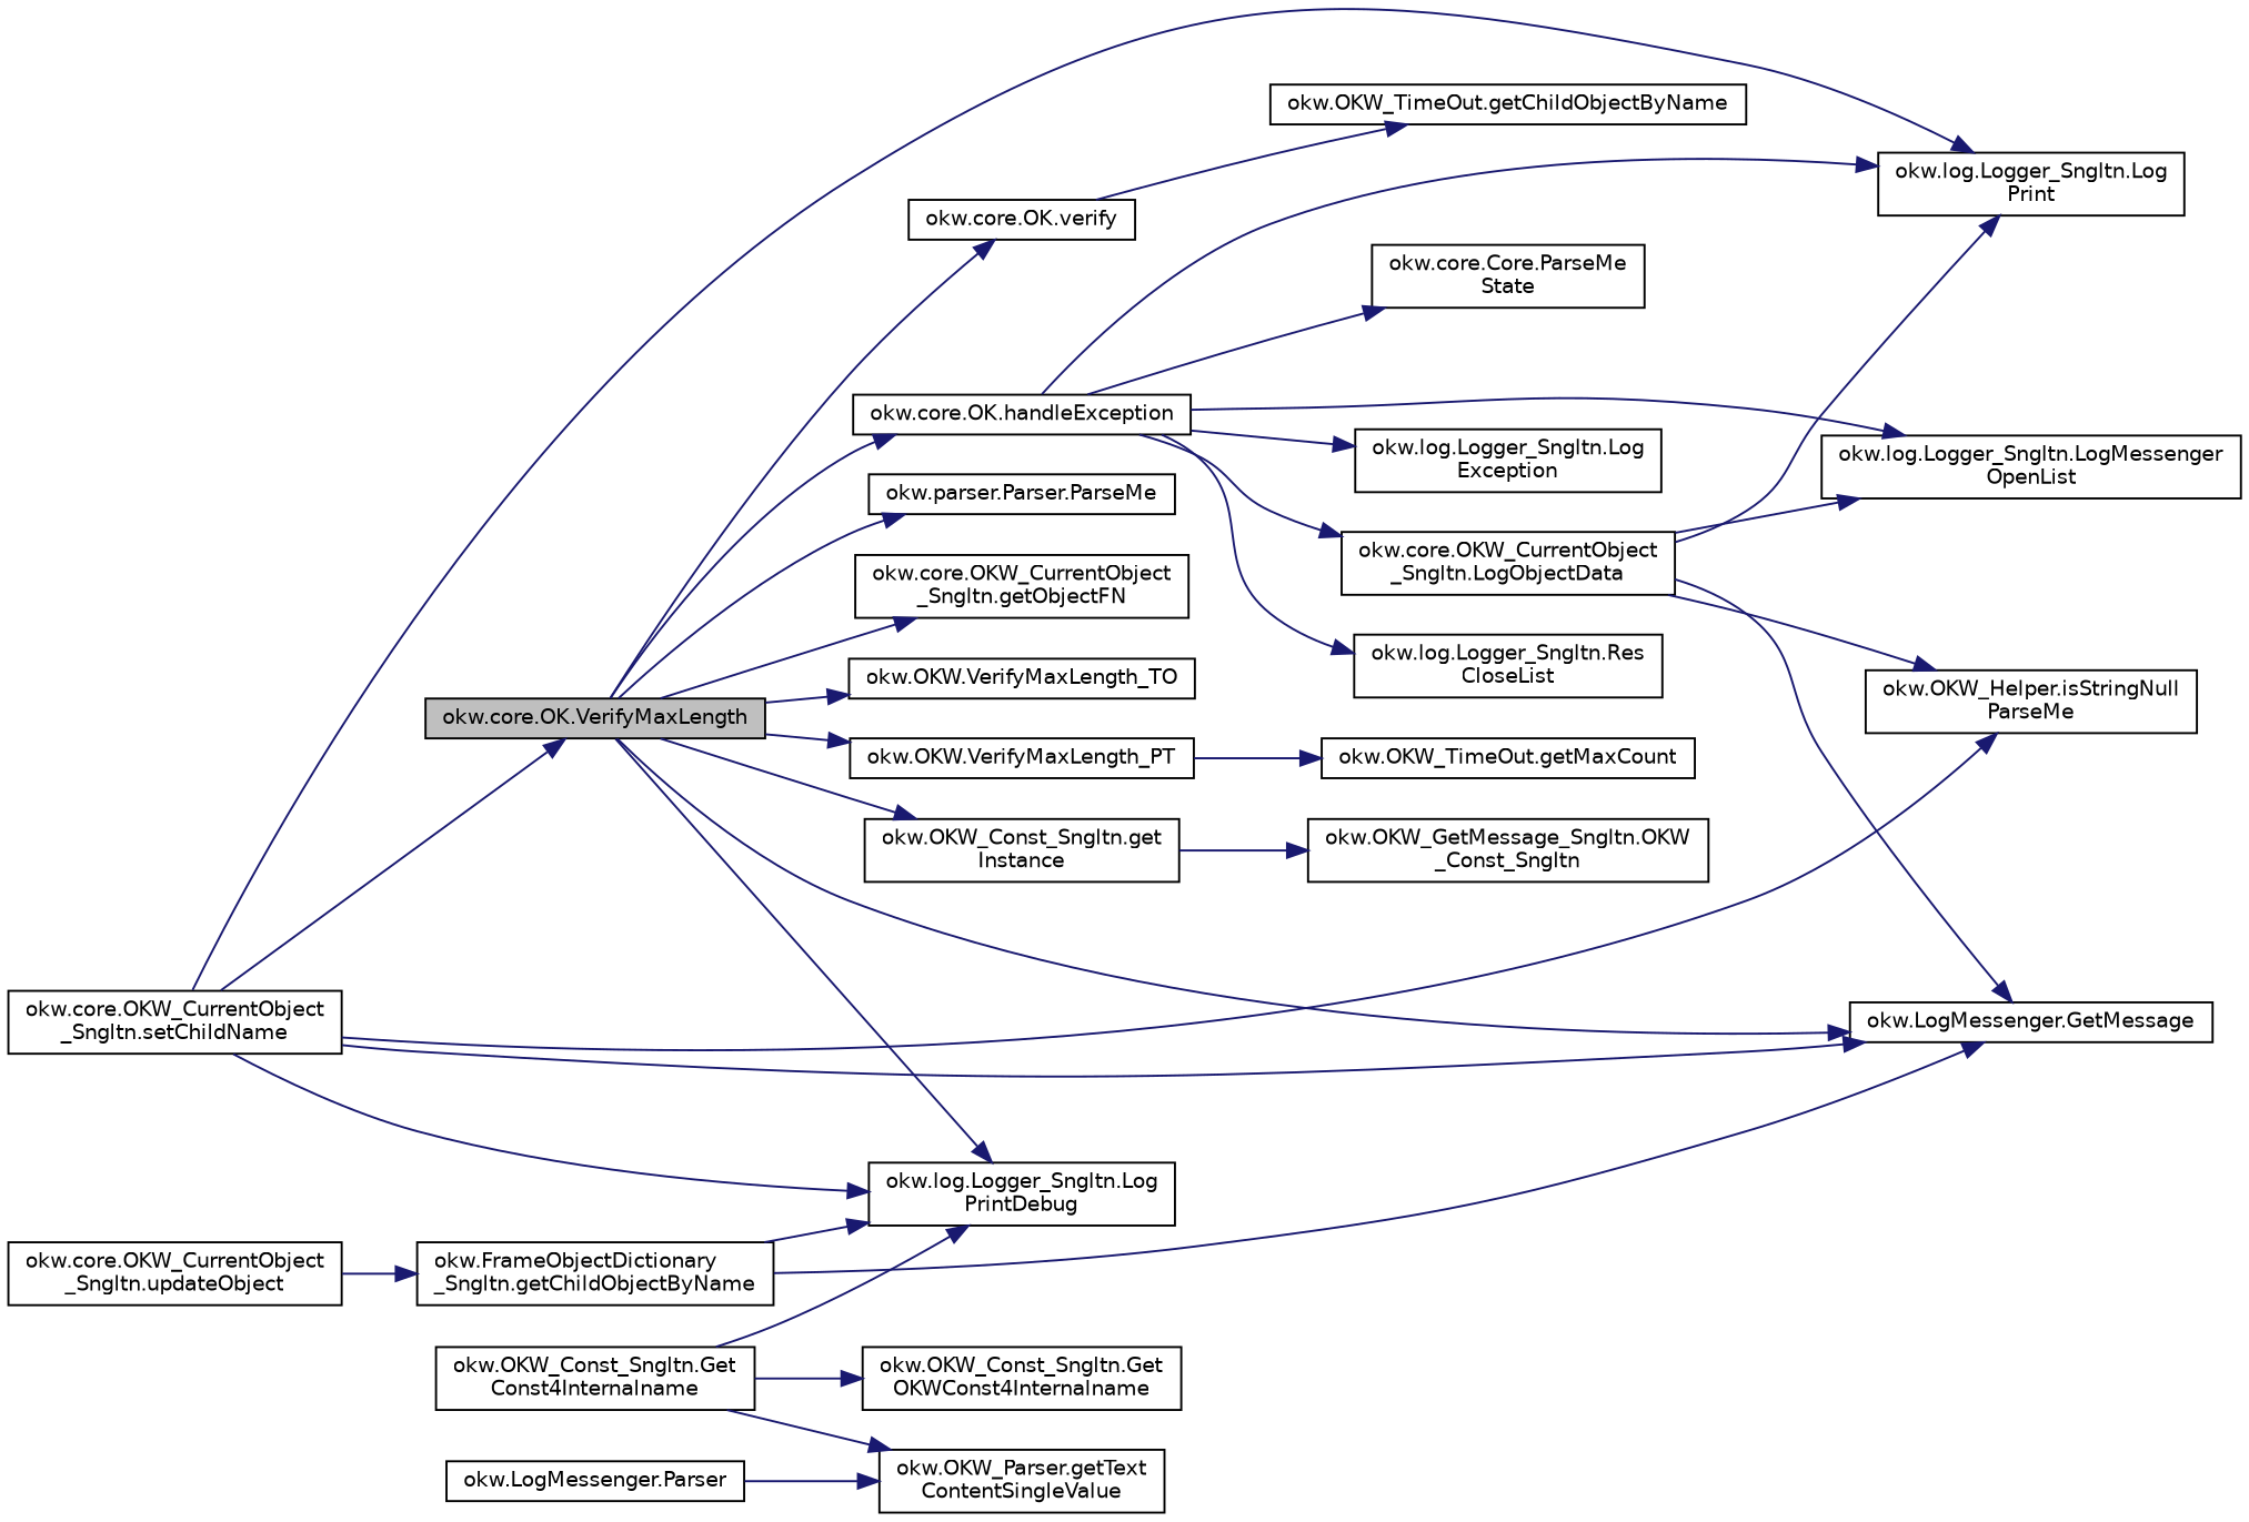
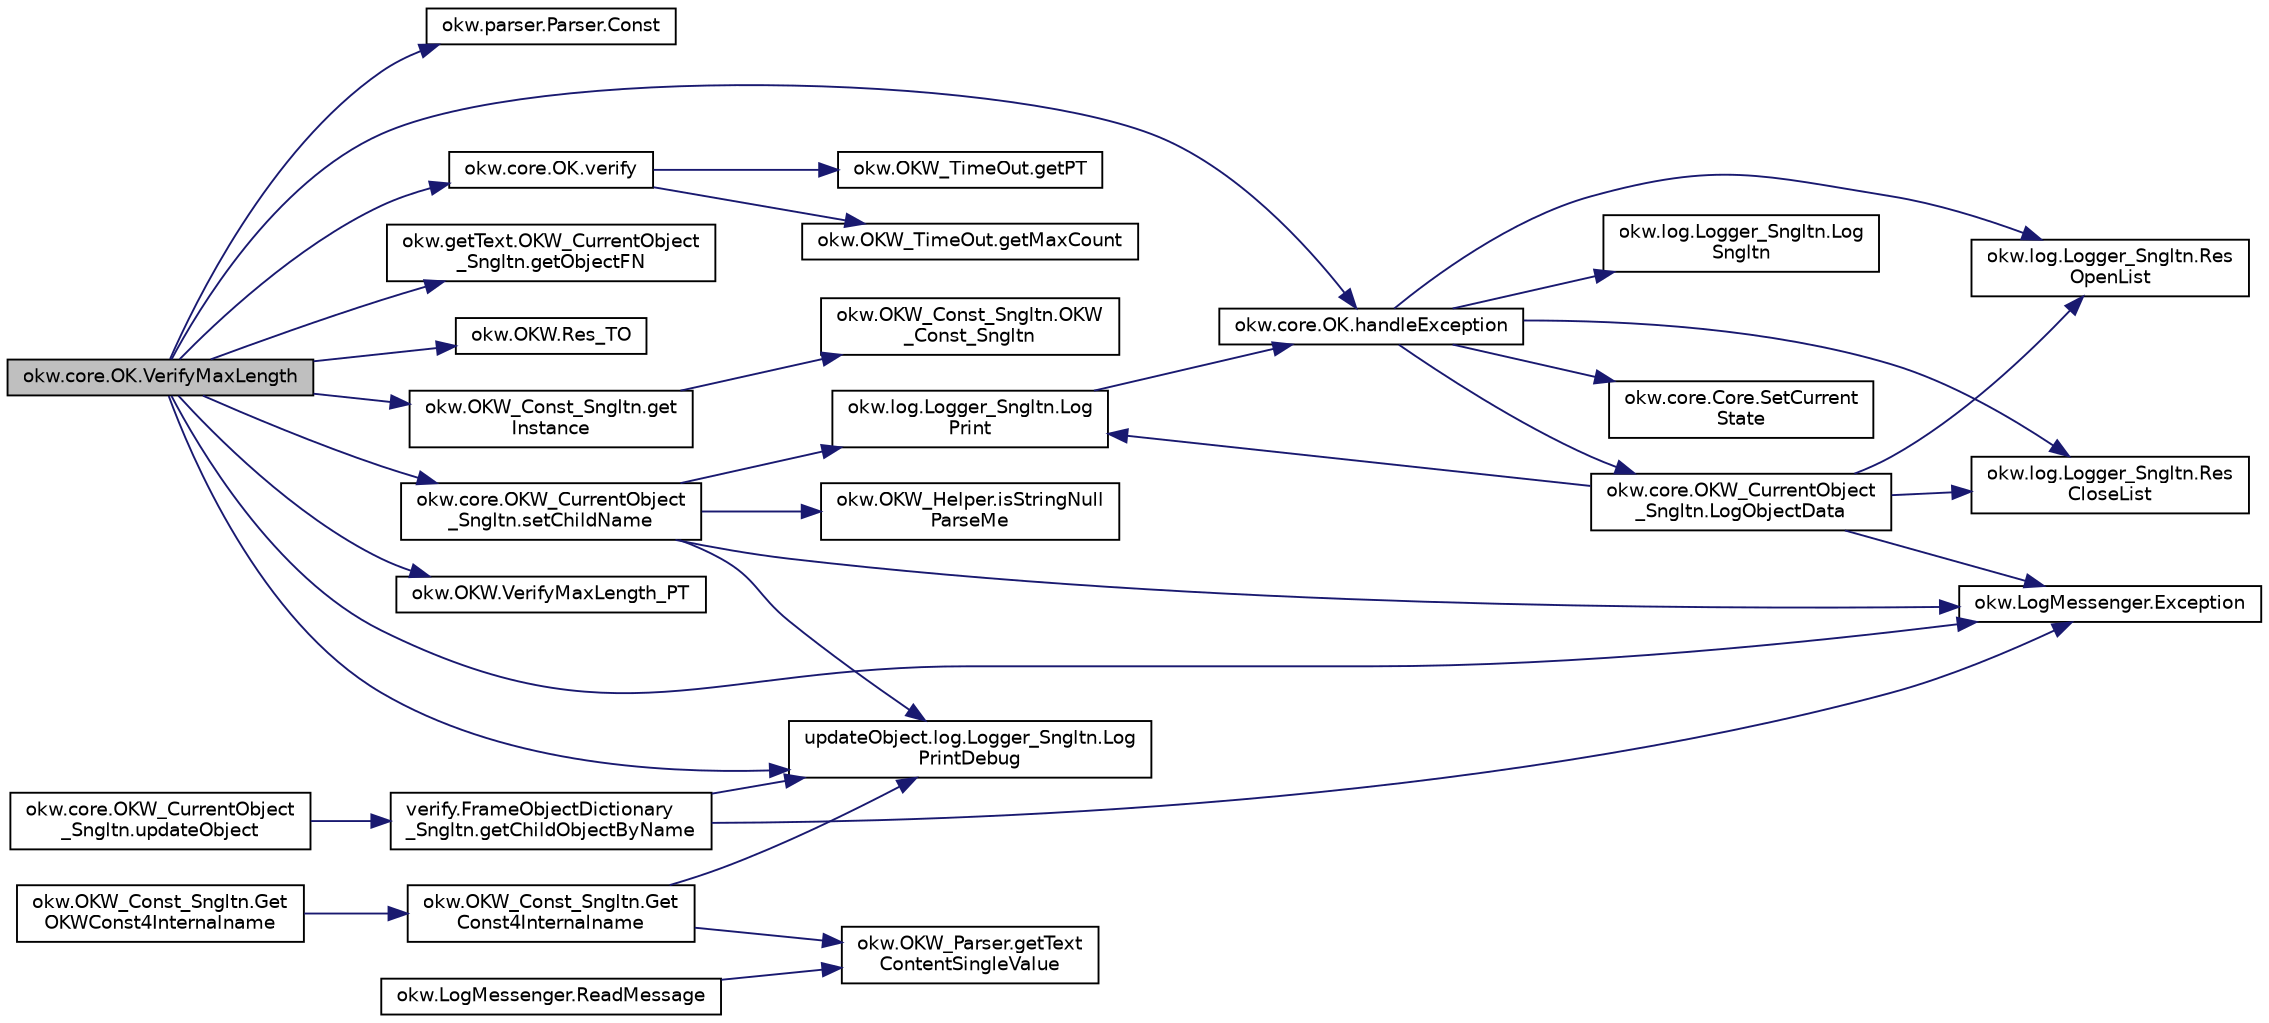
  digraph {
    rankdir=LR
    node [color=black fillcolor=white fontname=Helvetica fontsize=10 shape=record style=filled]
    edge [color=midnightblue fontname=Helvetica fontsize=10 labelfontname=Helvetica labelfontsize=10 style=solid]
    n1 [fillcolor=grey75 fontcolor=black height=0.2 label="okw.core.OK.VerifyMaxLength" width=0.4]
    n2 [height=0.2 label="okw.OKW_Const_Sngltn.get\lInstance" width=0.4]
-   n3 [height=0.2 label="okw.log.Logger_Sngltn.Log\lPrintDebug" width=0.4]
-   n4 [height=0.2 label="okw.LogMessenger.GetMessage" width=0.4]
-   n5 [height=0.2 label="okw.parser.Parser.ParseMe" width=0.4]
+   n3 [height=0.2 label="updateObject.log.Logger_Sngltn.Log\lPrintDebug" width=0.4]
+   n4 [height=0.2 label="okw.LogMessenger.Exception" width=0.4]
+   n5 [height=0.2 label="okw.parser.Parser.Const" width=0.4]
    n6 [height=0.2 label="okw.core.OKW_CurrentObject\l_Sngltn.setChildName" width=0.4]
-   n7 [height=0.2 label="okw.core.OKW_CurrentObject\l_Sngltn.getObjectFN" width=0.4]
-   n8 [height=0.2 label="okw.OKW.VerifyMaxLength_TO" width=0.4]
+   n7 [height=0.2 label="okw.getText.OKW_CurrentObject\l_Sngltn.getObjectFN" width=0.4]
+   n8 [height=0.2 label="okw.OKW.Res_TO" width=0.4]
    n9 [height=0.2 label="okw.OKW.VerifyMaxLength_PT" width=0.4]
    n10 [height=0.2 label="okw.core.OK.verify" width=0.4]
    n11 [height=0.2 label="okw.core.OK.handleException" width=0.4]
-   n12 [height=0.2 label="okw.OKW_GetMessage_Sngltn.OKW\l_Const_Sngltn" width=0.4]
+   n12 [height=0.2 label="okw.OKW_Const_Sngltn.OKW\l_Const_Sngltn" width=0.4]
    n13 [height=0.2 label="okw.OKW_Const_Sngltn.Get\lOKWConst4Internalname" width=0.4]
    n14 [height=0.2 label="okw.OKW_Const_Sngltn.Get\lConst4Internalname" width=0.4]
    n15 [height=0.2 label="okw.OKW_Helper.isStringNull\lParseMe" width=0.4]
    n16 [height=0.2 label="okw.log.Logger_Sngltn.Log\lPrint" width=0.4]
    n17 [height=0.2 label="okw.OKW_TimeOut.getMaxCount" width=0.4]
-   n18 [height=0.2 label="okw.OKW_TimeOut.getChildObjectByName" width=0.4]
-   n19 [height=0.2 label="okw.log.Logger_Sngltn.Log\lException" width=0.4]
-   n20 [height=0.2 label="okw.log.Logger_Sngltn.LogMessenger\lOpenList" width=0.4]
+   n18 [height=0.2 label="okw.OKW_TimeOut.getPT" width=0.4]
+   n19 [height=0.2 label="okw.log.Logger_Sngltn.Log\lSngltn" width=0.4]
+   n20 [height=0.2 label="okw.log.Logger_Sngltn.Res\lOpenList" width=0.4]
    n21 [height=0.2 label="okw.log.Logger_Sngltn.Res\lCloseList" width=0.4]
    n22 [height=0.2 label="okw.core.OKW_CurrentObject\l_Sngltn.LogObjectData" width=0.4]
-   n23 [height=0.2 label="okw.core.Core.ParseMe\lState" width=0.4]
+   n23 [height=0.2 label="okw.core.Core.SetCurrent\lState" width=0.4]
    n24 [height=0.2 label="okw.OKW_Parser.getText\lContentSingleValue" width=0.4]
-   n25 [height=0.2 label="okw.LogMessenger.Parser" width=0.4]
+   n25 [height=0.2 label="okw.LogMessenger.ReadMessage" width=0.4]
    n26 [height=0.2 label="okw.core.OKW_CurrentObject\l_Sngltn.updateObject" width=0.4]
-   n27 [height=0.2 label="okw.FrameObjectDictionary\l_Sngltn.getChildObjectByName" width=0.4]
+   n27 [height=0.2 label="verify.FrameObjectDictionary\l_Sngltn.getChildObjectByName" width=0.4]
    n1 -> n2
    n1 -> n3
    n1 -> n4
    n1 -> n5
-   n6 -> n1
+   n1 -> n6
    n1 -> n7
    n1 -> n8
    n1 -> n9
    n1 -> n10
    n1 -> n11
    n2 -> n12
    n6 -> n3
    n6 -> n4
    n6 -> n15
    n6 -> n16
-   n9 -> n17
+   n10 -> n17
    n10 -> n18
-   n11 -> n16
+   n16 -> n11
    n11 -> n19
    n11 -> n20
    n11 -> n21
    n11 -> n22
    n11 -> n23
-   n14 -> n13
+   n13 -> n14
    n14 -> n3
    n14 -> n24
    n22 -> n4
    n22 -> n16
    n22 -> n20
-   n22 -> n15
+   n22 -> n21
    n25 -> n24
    n26 -> n27
    n27 -> n3
    n27 -> n4
  }
